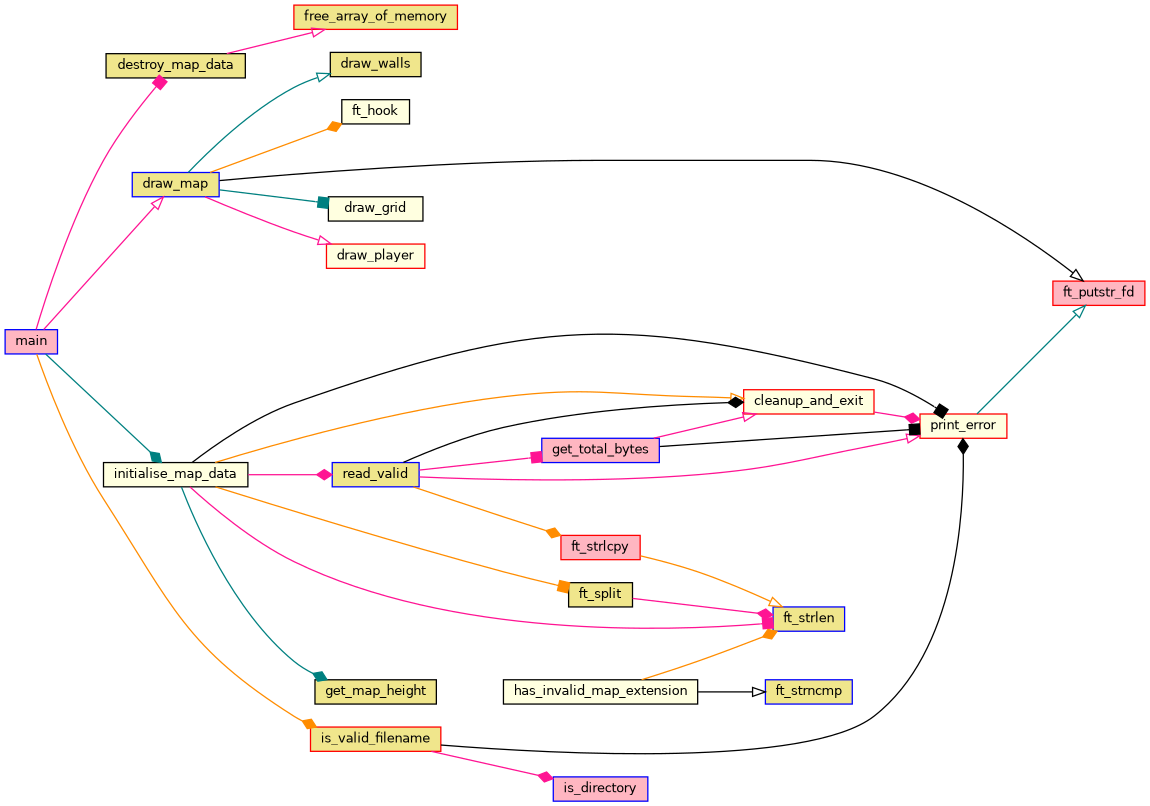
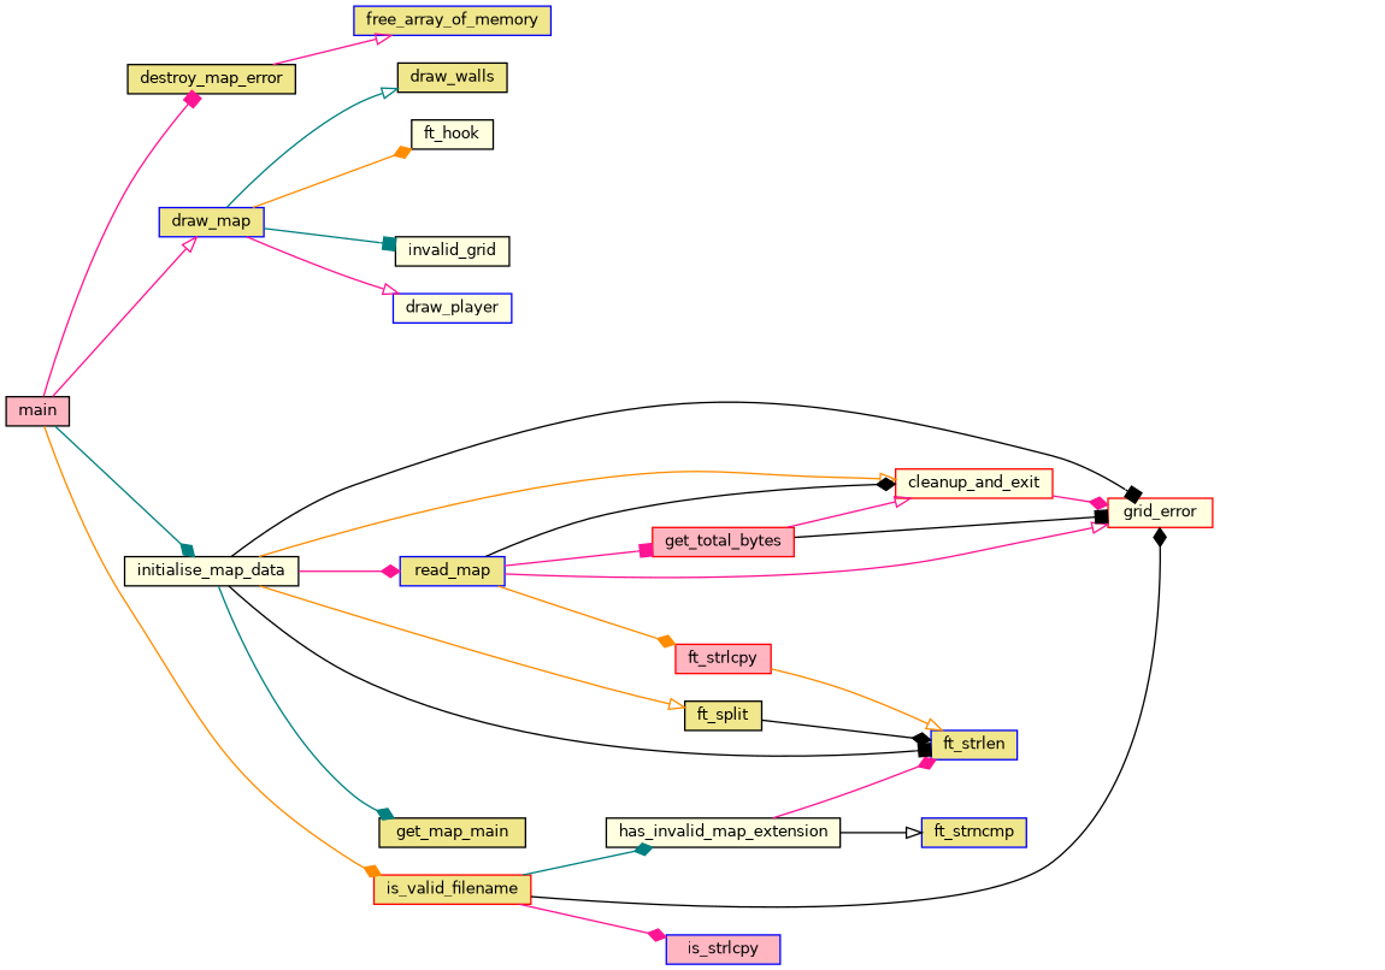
  digraph {
    rankdir=LR
    node [color=black fillcolor=khaki fontname=Helvetica fontsize=10 shape=box style=filled]
    edge [arrowhead=diamond color=deeppink fontname=Helvetica fontsize=10 labelfontname=Helvetica labelfontsize=10 style=solid]
-   n1 [color=blue fillcolor=lightpink fontcolor=black height=0.2 label=main width=0.4]
-   n2 [height=0.2 label=destroy_map_data width=0.4]
+   n1 [fillcolor=lightpink fontcolor=black height=0.2 label=main width=0.4]
+   n2 [height=0.2 label=destroy_map_error width=0.4]
    n3 [color=blue height=0.2 label=draw_map width=0.4]
    n4 [fillcolor=lightyellow height=0.2 label=initialise_map_data width=0.4]
    n5 [color=red height=0.2 label=is_valid_filename width=0.4]
-   n6 [color=red height=0.2 label=free_array_of_memory width=0.4]
-   n7 [fillcolor=lightyellow height=0.2 label=draw_grid width=0.4]
-   n8 [color=red fillcolor=lightyellow height=0.2 label=draw_player width=0.4]
+   n6 [color=blue height=0.2 label=free_array_of_memory width=0.4]
+   n7 [fillcolor=lightyellow height=0.2 label=invalid_grid width=0.4]
+   n8 [color=blue fillcolor=lightyellow height=0.2 label=draw_player width=0.4]
    n9 [height=0.2 label=draw_walls width=0.4]
    n10 [fillcolor=lightyellow height=0.2 label=ft_hook width=0.4]
-   n11 [color=red fillcolor=lightpink height=0.2 label=ft_putstr_fd width=0.4]
    n12 [color=red fillcolor=lightyellow height=0.2 label=cleanup_and_exit width=0.4]
-   n13 [color=red fillcolor=lightyellow height=0.2 label=print_error width=0.4]
+   n13 [color=red fillcolor=lightyellow height=0.2 label=grid_error width=0.4]
    n14 [height=0.2 label=ft_split width=0.4]
    n15 [color=blue height=0.2 label=ft_strlen width=0.4]
-   n16 [height=0.2 label=get_map_height width=0.4]
-   n17 [color=blue height=0.2 label=read_valid width=0.4]
+   n16 [height=0.2 label=get_map_main width=0.4]
+   n17 [color=blue height=0.2 label=read_map width=0.4]
    n18 [fillcolor=lightyellow height=0.2 label=has_invalid_map_extension width=0.4]
-   n19 [color=blue fillcolor=lightpink height=0.2 label=is_directory width=0.4]
+   n19 [color=blue fillcolor=lightpink height=0.2 label=is_strlcpy width=0.4]
    n20 [color=red fillcolor=lightpink height=0.2 label=ft_strlcpy width=0.4]
-   n21 [color=blue fillcolor=lightpink height=0.2 label=get_total_bytes width=0.4]
+   n21 [color=red fillcolor=lightpink height=0.2 label=get_total_bytes width=0.4]
    n22 [color=blue height=0.2 label=ft_strncmp width=0.4]
    n1 -> n2 [arrowhead=box]
    n1 -> n3 [arrowhead=onormal]
    n1 -> n4 [color=teal]
    n1 -> n5 [color=darkorange]
    n2 -> n6 [arrowhead=onormal]
    n3 -> n7 [arrowhead=box color=teal]
    n3 -> n8 [arrowhead=onormal]
    n3 -> n9 [arrowhead=onormal color=teal]
    n3 -> n10 [color=darkorange]
-   n3 -> n11 [arrowhead=onormal color=black]
    n4 -> n12 [arrowhead=onormal color=darkorange]
    n4 -> n13 [arrowhead=box color=black]
-   n4 -> n14 [arrowhead=box color=darkorange]
-   n4 -> n15 [arrowhead=box]
+   n4 -> n14 [arrowhead=onormal color=darkorange]
+   n4 -> n15 [arrowhead=box color=black]
    n4 -> n16 [color=teal]
    n4 -> n17
    n5 -> n13 [color=black]
+   n5 -> n18 [color=teal]
    n5 -> n19
    n12 -> n13
-   n13 -> n11 [arrowhead=onormal color=teal]
-   n14 -> n15
+   n14 -> n15 [color=black]
    n17 -> n12 [color=black]
    n17 -> n13 [arrowhead=onormal]
    n17 -> n20 [color=darkorange]
    n17 -> n21 [arrowhead=box]
-   n18 -> n15 [color=darkorange]
+   n18 -> n15
    n18 -> n22 [arrowhead=onormal color=black]
    n20 -> n15 [arrowhead=onormal color=darkorange]
    n21 -> n12 [arrowhead=onormal]
    n21 -> n13 [arrowhead=box color=black]
  }
